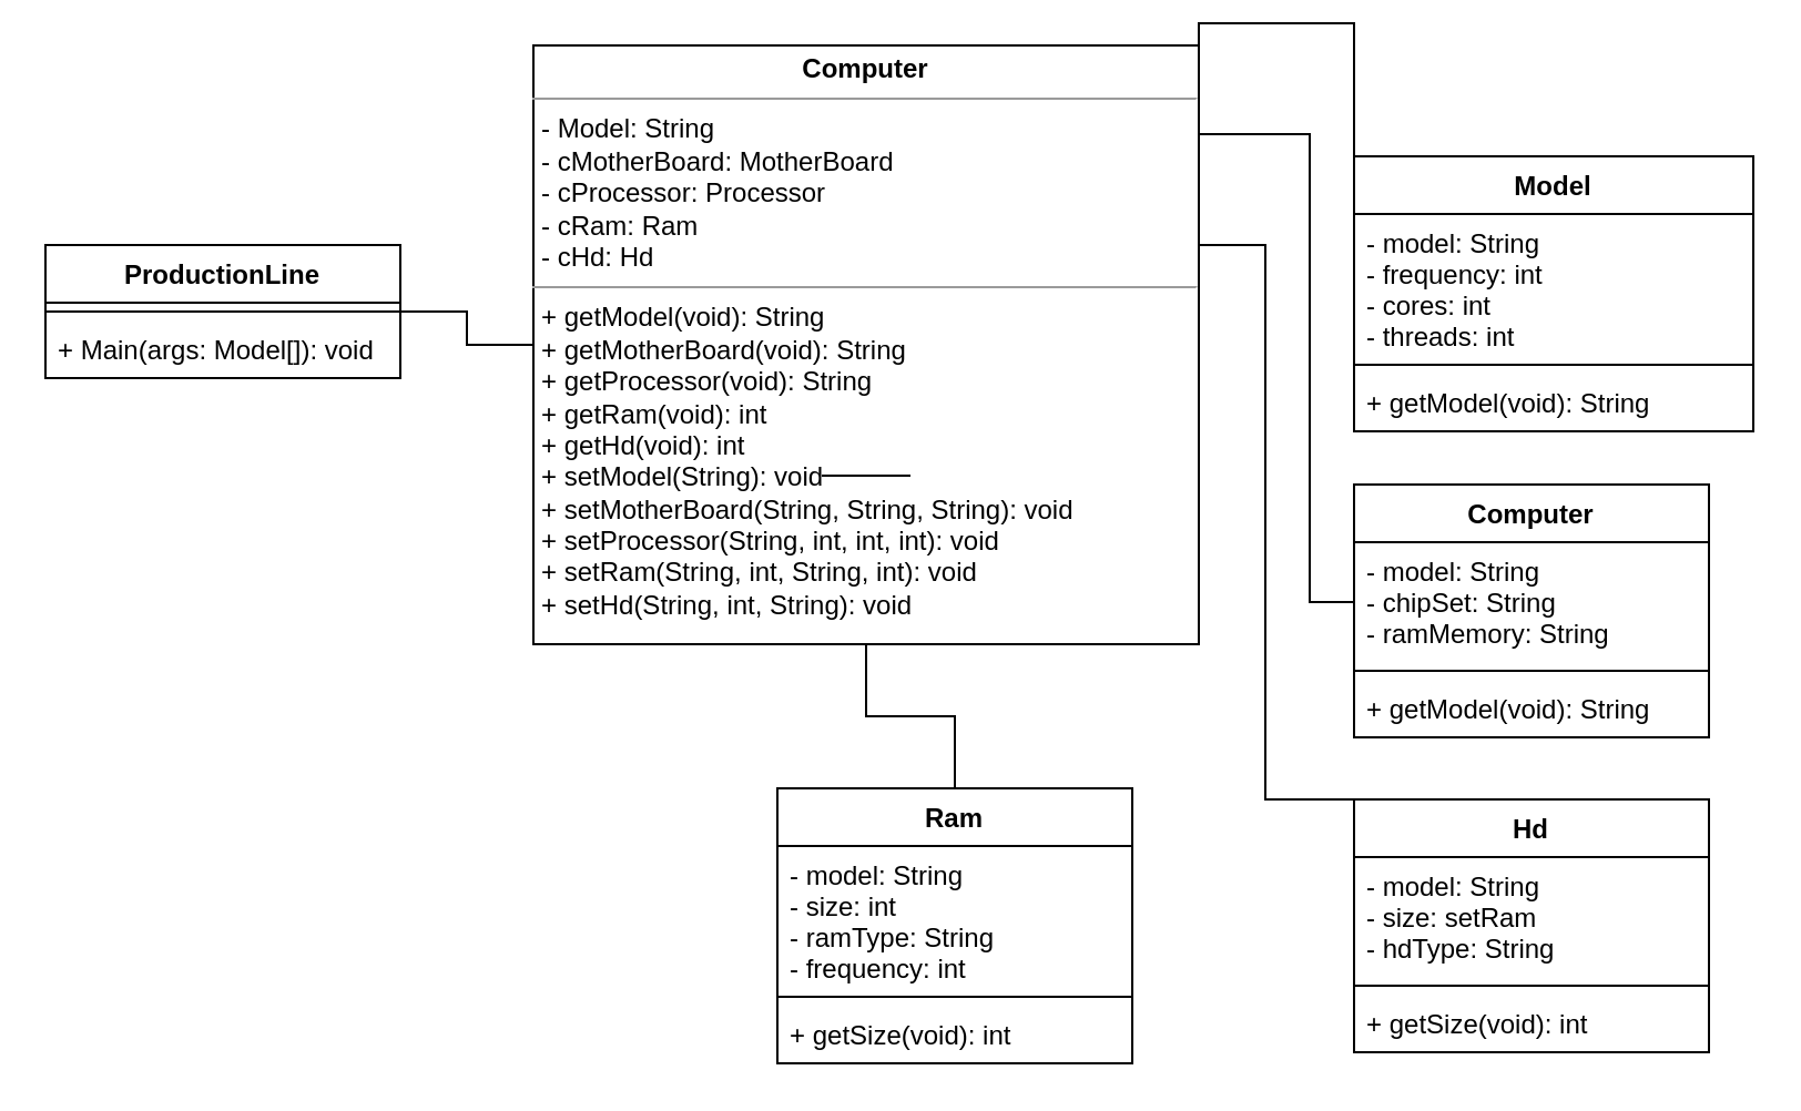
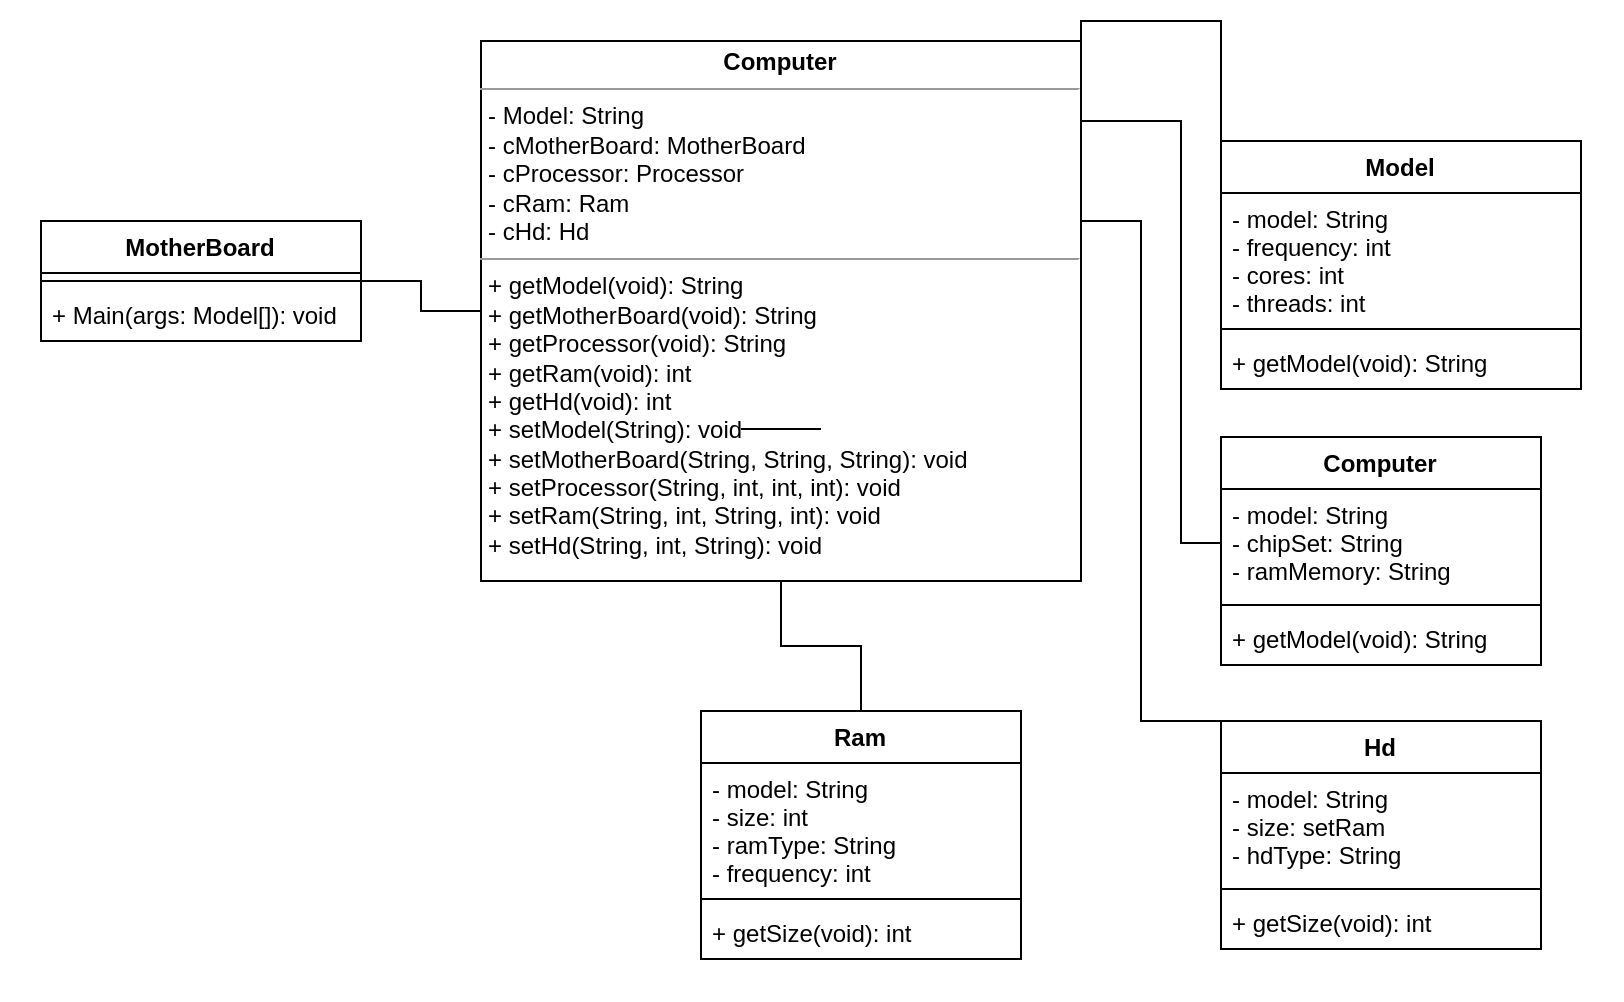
  <mxCell id="0" />
  <mxCell id="1" parent="0" />
  <mxCell id="2" value="Ram" style="swimlane;fontStyle=1;align=center;verticalAlign=top;childLayout=stackLayout;horizontal=1;startSize=26;horizontalStack=0;resizeParent=1;resizeParentMax=0;resizeLast=0;collapsible=1;marginBottom=0;" vertex="1" parent="1"><mxGeometry x="350" y="355" width="160" height="124" as="geometry" /></mxCell>
  <mxCell id="3" value="- model: String&#10;- size: int&#10;- ramType: String&#10;- frequency: int" style="text;strokeColor=none;fillColor=none;align=left;verticalAlign=top;spacingLeft=4;spacingRight=4;overflow=hidden;rotatable=0;points=[[0,0.5],[1,0.5]];portConstraint=eastwest;" vertex="1" parent="2"><mxGeometry y="26" width="160" height="64" as="geometry" /></mxCell>
  <mxCell id="4" value="" style="line;strokeWidth=1;fillColor=none;align=left;verticalAlign=middle;spacingTop=-1;spacingLeft=3;spacingRight=3;rotatable=0;labelPosition=right;points=[];portConstraint=eastwest;" vertex="1" parent="2"><mxGeometry y="90" width="160" height="8" as="geometry" /></mxCell>
  <mxCell id="5" value="+ getSize(void): int" style="text;strokeColor=none;fillColor=none;align=left;verticalAlign=top;spacingLeft=4;spacingRight=4;overflow=hidden;rotatable=0;points=[[0,0.5],[1,0.5]];portConstraint=eastwest;" vertex="1" parent="2"><mxGeometry y="98" width="160" height="26" as="geometry" /></mxCell>
  <mxCell id="6" value="Computer" style="swimlane;fontStyle=1;align=center;verticalAlign=top;childLayout=stackLayout;horizontal=1;startSize=26;horizontalStack=0;resizeParent=1;resizeParentMax=0;resizeLast=0;collapsible=1;marginBottom=0;" vertex="1" parent="1"><mxGeometry x="610" y="218" width="160" height="114" as="geometry" /></mxCell>
  <mxCell id="7" value="- model: String&#10;- chipSet: String&#10;- ramMemory: String&#10;&#10;" style="text;strokeColor=none;fillColor=none;align=left;verticalAlign=top;spacingLeft=4;spacingRight=4;overflow=hidden;rotatable=0;points=[[0,0.5],[1,0.5]];portConstraint=eastwest;" vertex="1" parent="6"><mxGeometry y="26" width="160" height="54" as="geometry" /></mxCell>
  <mxCell id="8" value="" style="line;strokeWidth=1;fillColor=none;align=left;verticalAlign=middle;spacingTop=-1;spacingLeft=3;spacingRight=3;rotatable=0;labelPosition=right;points=[];portConstraint=eastwest;" vertex="1" parent="6"><mxGeometry y="80" width="160" height="8" as="geometry" /></mxCell>
  <mxCell id="9" value="+ getModel(void): String" style="text;strokeColor=none;fillColor=none;align=left;verticalAlign=top;spacingLeft=4;spacingRight=4;overflow=hidden;rotatable=0;points=[[0,0.5],[1,0.5]];portConstraint=eastwest;" vertex="1" parent="6"><mxGeometry y="88" width="160" height="26" as="geometry" /></mxCell>
  <mxCell id="10" value="Hd" style="swimlane;fontStyle=1;align=center;verticalAlign=top;childLayout=stackLayout;horizontal=1;startSize=26;horizontalStack=0;resizeParent=1;resizeParentMax=0;resizeLast=0;collapsible=1;marginBottom=0;" vertex="1" parent="1"><mxGeometry x="610" y="360" width="160" height="114" as="geometry" /></mxCell>
  <mxCell id="11" value="- model: String&#10;- size: setRam&#10;- hdType: String&#10;" style="text;strokeColor=none;fillColor=none;align=left;verticalAlign=top;spacingLeft=4;spacingRight=4;overflow=hidden;rotatable=0;points=[[0,0.5],[1,0.5]];portConstraint=eastwest;" vertex="1" parent="10"><mxGeometry y="26" width="160" height="54" as="geometry" /></mxCell>
  <mxCell id="12" value="" style="line;strokeWidth=1;fillColor=none;align=left;verticalAlign=middle;spacingTop=-1;spacingLeft=3;spacingRight=3;rotatable=0;labelPosition=right;points=[];portConstraint=eastwest;" vertex="1" parent="10"><mxGeometry y="80" width="160" height="8" as="geometry" /></mxCell>
  <mxCell id="13" value="+ getSize(void): int" style="text;strokeColor=none;fillColor=none;align=left;verticalAlign=top;spacingLeft=4;spacingRight=4;overflow=hidden;rotatable=0;points=[[0,0.5],[1,0.5]];portConstraint=eastwest;" vertex="1" parent="10"><mxGeometry y="88" width="160" height="26" as="geometry" /></mxCell>
  <mxCell id="14" value="Model" style="swimlane;fontStyle=1;align=center;verticalAlign=top;childLayout=stackLayout;horizontal=1;startSize=26;horizontalStack=0;resizeParent=1;resizeParentMax=0;resizeLast=0;collapsible=1;marginBottom=0;" vertex="1" parent="1"><mxGeometry x="610" y="70" width="180" height="124" as="geometry" /></mxCell>
  <mxCell id="15" value="- model: String&#10;- frequency: int&#10;- cores: int&#10;- threads: int&#10;" style="text;strokeColor=none;fillColor=none;align=left;verticalAlign=top;spacingLeft=4;spacingRight=4;overflow=hidden;rotatable=0;points=[[0,0.5],[1,0.5]];portConstraint=eastwest;" vertex="1" parent="14"><mxGeometry y="26" width="180" height="64" as="geometry" /></mxCell>
  <mxCell id="16" value="" style="line;strokeWidth=1;fillColor=none;align=left;verticalAlign=middle;spacingTop=-1;spacingLeft=3;spacingRight=3;rotatable=0;labelPosition=right;points=[];portConstraint=eastwest;" vertex="1" parent="14"><mxGeometry y="90" width="180" height="8" as="geometry" /></mxCell>
  <mxCell id="17" value="+ getModel(void): String" style="text;strokeColor=none;fillColor=none;align=left;verticalAlign=top;spacingLeft=4;spacingRight=4;overflow=hidden;rotatable=0;points=[[0,0.5],[1,0.5]];portConstraint=eastwest;" vertex="1" parent="14"><mxGeometry y="98" width="180" height="26" as="geometry" /></mxCell>
  <mxCell id="18" value="&lt;p style=&quot;margin:0px;margin-top:4px;text-align:center;&quot;&gt;&lt;b&gt;Computer&lt;/b&gt;&lt;br&gt;&lt;/p&gt;&lt;hr size=&quot;1&quot;&gt;&lt;p style=&quot;margin:0px;margin-left:4px;&quot;&gt;- Model: String&lt;br&gt;- cMotherBoard: MotherBoard&lt;/p&gt;&lt;p style=&quot;margin:0px;margin-left:4px;&quot;&gt;- cProcessor: Processor&lt;/p&gt;&lt;p style=&quot;margin:0px;margin-left:4px;&quot;&gt;- cRam: Ram&lt;/p&gt;&lt;p style=&quot;margin:0px;margin-left:4px;&quot;&gt;- cHd: Hd&lt;/p&gt;&lt;hr size=&quot;1&quot;&gt;&lt;p style=&quot;margin:0px;margin-left:4px;&quot;&gt;+ getModel(void): String&lt;br&gt;&lt;/p&gt;&lt;p style=&quot;margin:0px;margin-left:4px;&quot;&gt;+ getMotherBoard(void): String&lt;br&gt;&lt;/p&gt;&lt;p style=&quot;margin:0px;margin-left:4px;&quot;&gt;+ getProcessor(void): String&lt;br&gt;+ getRam(void): int&lt;br&gt;&lt;/p&gt;&lt;p style=&quot;margin:0px;margin-left:4px;&quot;&gt;+ getHd(void): int&lt;/p&gt;&lt;p style=&quot;margin:0px;margin-left:4px;&quot;&gt;+ setModel(String): void&lt;br&gt;&lt;/p&gt;&lt;p style=&quot;margin:0px;margin-left:4px;&quot;&gt;+ setMotherBoard(String, String, String): void&lt;/p&gt;&lt;p style=&quot;margin:0px;margin-left:4px;&quot;&gt;+ setProcessor(String, int, int, int): void&lt;/p&gt;&lt;p style=&quot;margin:0px;margin-left:4px;&quot;&gt;+ setRam(String, int, String, int): void&lt;/p&gt;&lt;p style=&quot;margin:0px;margin-left:4px;&quot;&gt;+ setHd(String, int, String): void&lt;br&gt;&lt;/p&gt;" style="verticalAlign=top;align=left;overflow=fill;fontSize=12;fontFamily=Helvetica;html=1;" vertex="1" parent="1"><mxGeometry x="240" y="20" width="300" height="270" as="geometry" /></mxCell>
- <mxCell id="19" value="ProductionLine" style="swimlane;fontStyle=1;align=center;verticalAlign=top;childLayout=stackLayout;horizontal=1;startSize=26;horizontalStack=0;resizeParent=1;resizeParentMax=0;resizeLast=0;collapsible=1;marginBottom=0;" vertex="1" parent="1"><mxGeometry x="20" y="110" width="160" height="60" as="geometry" /></mxCell>
+ <mxCell id="19" value="MotherBoard" style="swimlane;fontStyle=1;align=center;verticalAlign=top;childLayout=stackLayout;horizontal=1;startSize=26;horizontalStack=0;resizeParent=1;resizeParentMax=0;resizeLast=0;collapsible=1;marginBottom=0;" vertex="1" parent="1"><mxGeometry x="20" y="110" width="160" height="60" as="geometry" /></mxCell>
  <mxCell id="20" value="" style="line;strokeWidth=1;fillColor=none;align=left;verticalAlign=middle;spacingTop=-1;spacingLeft=3;spacingRight=3;rotatable=0;labelPosition=right;points=[];portConstraint=eastwest;" vertex="1" parent="19"><mxGeometry y="26" width="160" height="8" as="geometry" /></mxCell>
  <mxCell id="21" value="+ Main(args: Model[]): void" style="text;strokeColor=none;fillColor=none;align=left;verticalAlign=top;spacingLeft=4;spacingRight=4;overflow=hidden;rotatable=0;points=[[0,0.5],[1,0.5]];portConstraint=eastwest;" vertex="1" parent="19"><mxGeometry y="34" width="160" height="26" as="geometry" /></mxCell>
  <mxCell id="22" value="" style="line;strokeWidth=1;fillColor=none;align=left;verticalAlign=middle;spacingTop=-1;spacingLeft=3;spacingRight=3;rotatable=0;labelPosition=right;points=[];portConstraint=eastwest;" vertex="1" parent="1"><mxGeometry x="370" y="210" width="40" height="8" as="geometry" /></mxCell>
  <mxCell id="23" value="" style="endArrow=none;html=1;edgeStyle=orthogonalEdgeStyle;rounded=0;exitX=1;exitY=0.5;exitDx=0;exitDy=0;entryX=0;entryY=0.5;entryDx=0;entryDy=0;" edge="1" parent="1" source="19" target="18"><mxGeometry relative="1" as="geometry"><mxPoint x="310" y="210" as="sourcePoint" /><mxPoint x="470" y="210" as="targetPoint" /></mxGeometry></mxCell>
  <mxCell id="24" value="" style="endArrow=none;html=1;edgeStyle=orthogonalEdgeStyle;rounded=0;entryX=0;entryY=0;entryDx=0;entryDy=0;exitX=1;exitY=0;exitDx=0;exitDy=0;" edge="1" parent="1" source="18" target="14"><mxGeometry relative="1" as="geometry"><mxPoint x="550" y="20" as="sourcePoint" /><mxPoint x="270" y="150" as="targetPoint" /></mxGeometry></mxCell>
  <mxCell id="25" value="" style="endArrow=none;html=1;edgeStyle=orthogonalEdgeStyle;rounded=0;entryX=0;entryY=0.5;entryDx=0;entryDy=0;exitX=1;exitY=0.25;exitDx=0;exitDy=0;" edge="1" parent="1" source="18" target="7"><mxGeometry relative="1" as="geometry"><mxPoint x="550" y="30" as="sourcePoint" /><mxPoint x="620" y="80" as="targetPoint" /><Array as="points"><mxPoint x="540" y="60" /><mxPoint x="590" y="60" /><mxPoint x="590" y="271" /></Array></mxGeometry></mxCell>
  <mxCell id="26" value="" style="endArrow=none;html=1;edgeStyle=orthogonalEdgeStyle;rounded=0;entryX=0;entryY=0;entryDx=0;entryDy=0;exitX=1;exitY=0.5;exitDx=0;exitDy=0;" edge="1" parent="1" source="18" target="10"><mxGeometry relative="1" as="geometry"><mxPoint x="560" y="40" as="sourcePoint" /><mxPoint x="630" y="90" as="targetPoint" /><Array as="points"><mxPoint x="540" y="110" /><mxPoint x="570" y="110" /><mxPoint x="570" y="360" /></Array></mxGeometry></mxCell>
  <mxCell id="27" value="" style="endArrow=none;html=1;edgeStyle=orthogonalEdgeStyle;rounded=0;entryX=0.5;entryY=0;entryDx=0;entryDy=0;exitX=0.5;exitY=1;exitDx=0;exitDy=0;" edge="1" parent="1" source="18" target="2"><mxGeometry relative="1" as="geometry"><mxPoint x="570" y="50" as="sourcePoint" /><mxPoint x="640" y="100" as="targetPoint" /></mxGeometry></mxCell>
